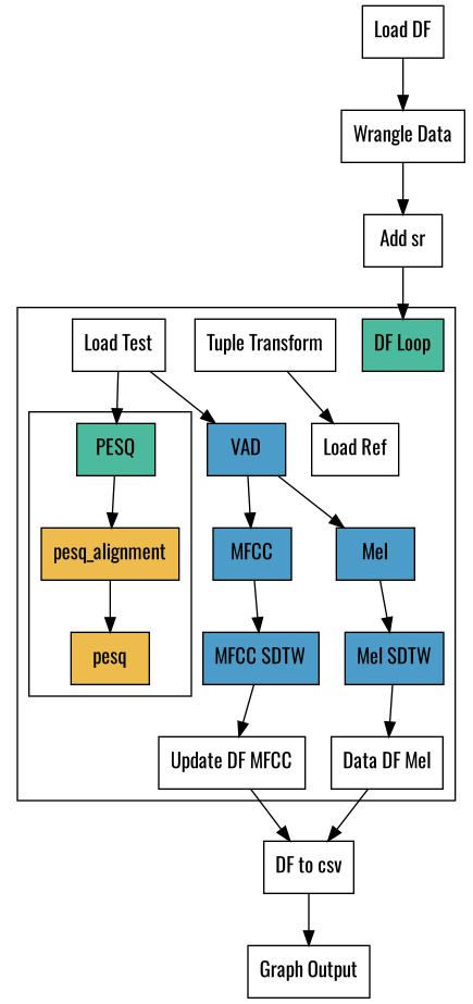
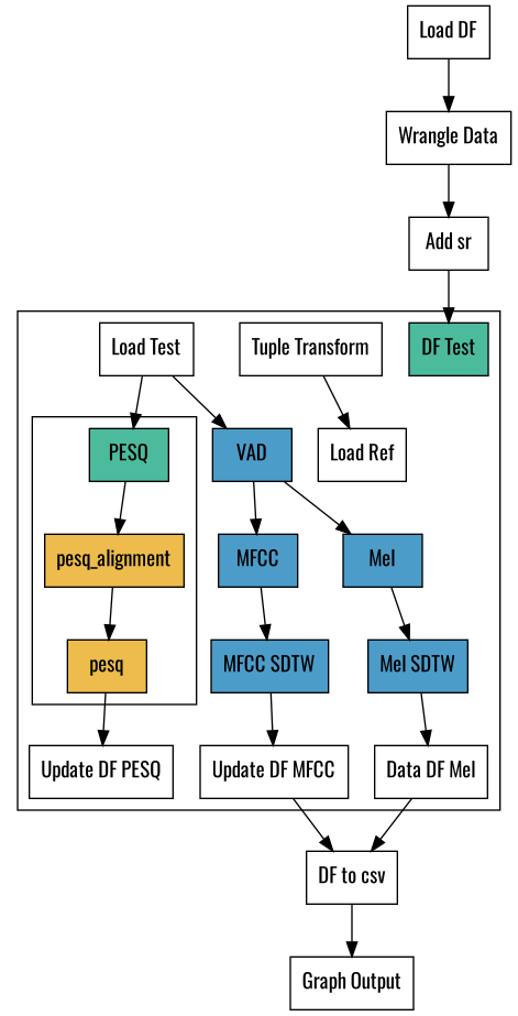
  digraph {
    fontname=Oswald
    node [fillcolor="#ffffff" fontname=Oswald shape=box style=filled]
    edge [fontname=Oswald]
    n1 [fillcolor="#009E73B3" label=PESQ]
    n2 [fillcolor="#E69F00B3" label=pesq_alignment]
    n3 [fillcolor="#E69F00B3" label=pesq]
-   n4 [fillcolor="#009E73B3" label="DF Loop"]
+   n4 [fillcolor="#009E73B3" label="DF Test"]
    n5 [label="Tuple Transform"]
    n6 [label="Load Ref"]
    n7 [label="Load Test"]
    n8 [fillcolor="#0072B2B3" label=VAD]
    n9 [fillcolor="#0072B2B3" label=MFCC]
    n10 [fillcolor="#0072B2B3" label="MFCC SDTW"]
    n11 [label="Update DF MFCC"]
    n12 [fillcolor="#0072B2B3" label=Mel]
    n13 [fillcolor="#0072B2B3" label="Mel SDTW"]
    n14 [label="Data DF Mel"]
+   n15 [label="Update DF PESQ"]
    n16 [label="DF to csv"]
    n17 [label="Load DF"]
    n18 [label="Wrangle Data"]
    n19 [label="Add sr"]
    n20 [label="Graph Output"]
    subgraph cluster_1 {
      n4
      n5
      n6
      n7
      n8
      n9
      n10
      n11
      n12
      n13
      n14
+     n15
      subgraph cluster_2 {
        n1
        n2
        n3
      }
    }
    n1 -> n2
    n2 -> n3
+   n3 -> n15
    n5 -> n6
    n7 -> n1
    n7 -> n8
    n8 -> n9
    n8 -> n12
    n9 -> n10
    n10 -> n11
    n11 -> n16
    n12 -> n13
    n13 -> n14
    n14 -> n16
    n16 -> n20
    n17 -> n18
    n18 -> n19
    n19 -> n4
  }
